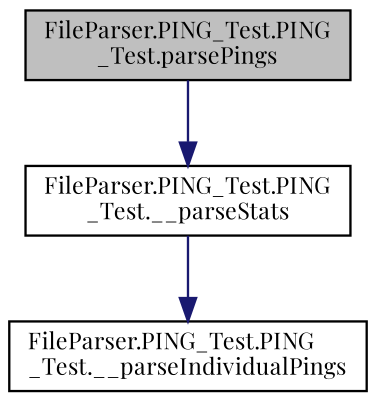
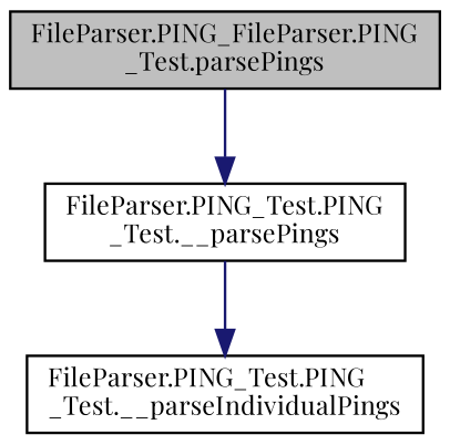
  digraph {
    fontname="Playfair Display"
    rankdir=TB
    node [color=black fillcolor=white fontname="Playfair Display" fontsize=10 shape=record style=filled]
    edge [color=midnightblue fontname="Playfair Display" fontsize=10 labelfontname=Helvetica labelfontsize=10 style=solid]
-   n1 [fillcolor=grey75 fontcolor=black height=0.2 label="FileParser.PING_Test.PING\l_Test.parsePings" width=0.4]
-   n2 [height=0.2 label="FileParser.PING_Test.PING\l_Test.__parseStats" width=0.4]
+   n1 [fillcolor=grey75 fontcolor=black height=0.2 label="FileParser.PING_FileParser.PING\l_Test.parsePings" width=0.4]
+   n2 [height=0.2 label="FileParser.PING_Test.PING\l_Test.__parsePings" width=0.4]
    n3 [height=0.2 label="FileParser.PING_Test.PING\l_Test.__parseIndividualPings" width=0.4]
    n1 -> n2
    n2 -> n3
  }
